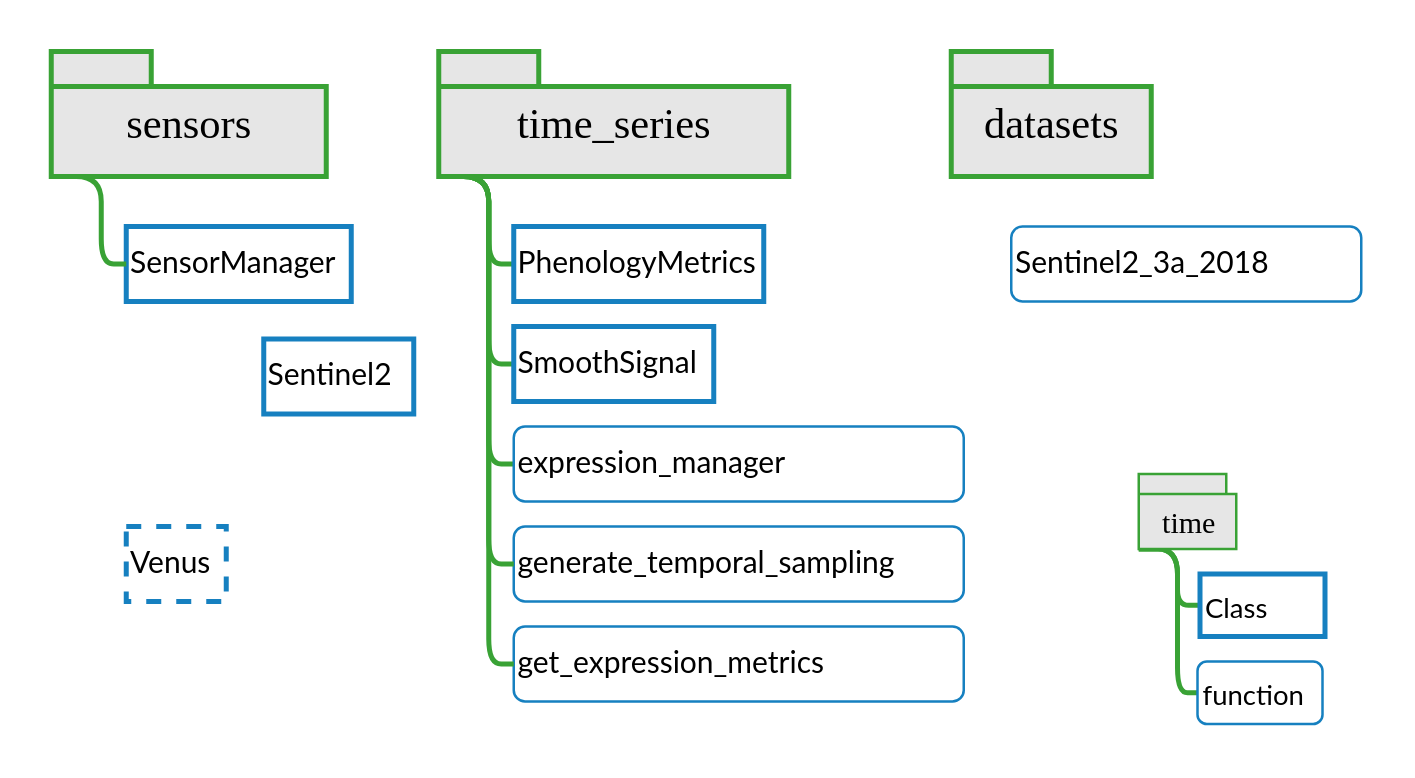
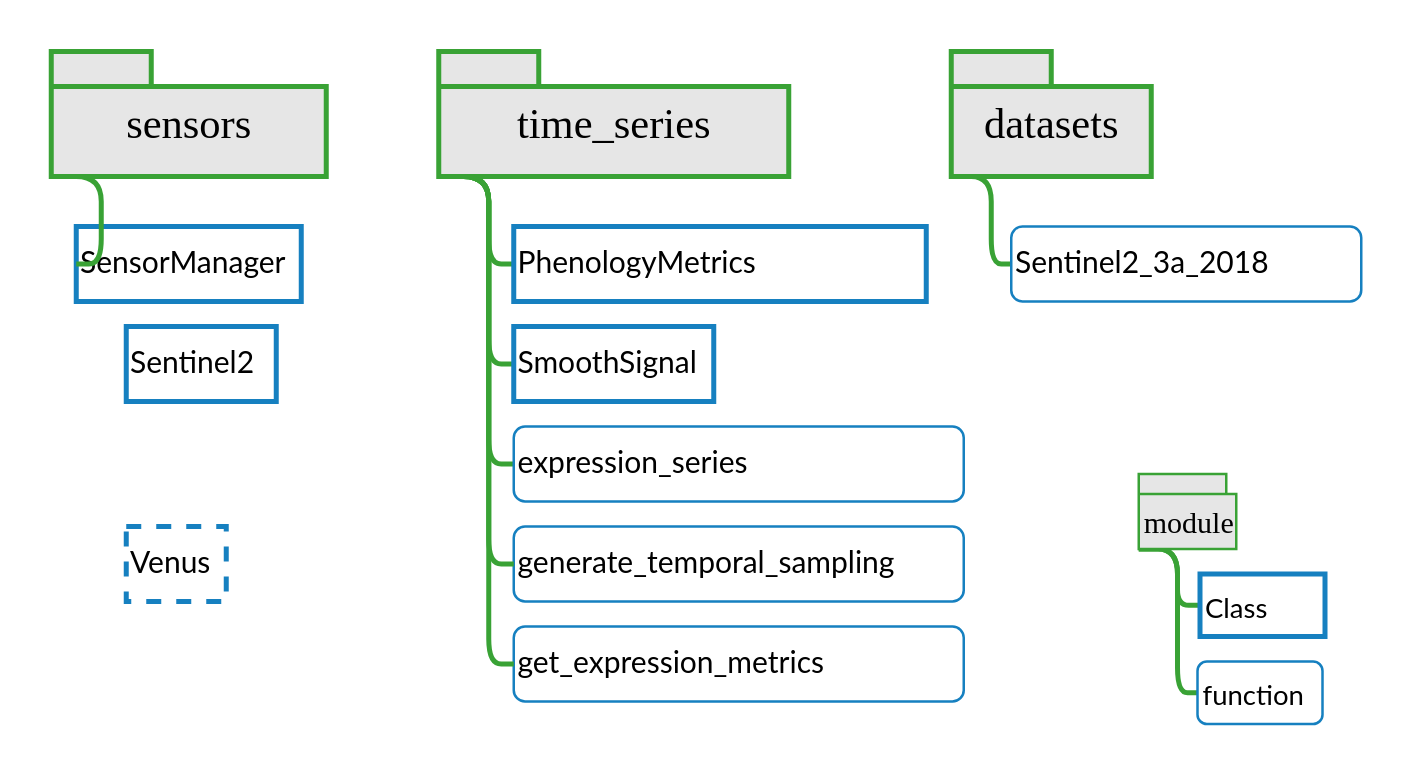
  <mxCell id="0" />
  <mxCell id="1" parent="0" />
- <mxCell id="2" value="SensorManager" style="html=1;align=left;rounded=0;fillColor=none;strokeColor=#1680c0;gradientColor=none;glass=0;gradientDirection=east;strokeWidth=2;fontFamily=Lato;" parent="1" vertex="1"><mxGeometry x="50" y="90" width="90" height="30" as="geometry" /></mxCell>
+ <mxCell id="2" value="SensorManager" style="html=1;align=left;rounded=0;fillColor=none;strokeColor=#1680c0;gradientColor=none;glass=0;gradientDirection=east;strokeWidth=2;fontFamily=Lato;" parent="1" vertex="1"><mxGeometry x="30" y="90" width="90" height="30" as="geometry" /></mxCell>
  <mxCell id="3" style="edgeStyle=orthogonalEdgeStyle;rounded=1;orthogonalLoop=1;jettySize=auto;html=1;exitX=0;exitY=0;exitDx=0;exitDy=50;exitPerimeter=0;entryX=0;entryY=0.5;entryDx=0;entryDy=0;endArrow=none;endFill=0;strokeColor=#39a235;strokeWidth=2;fontFamily=Oswald;fontSize=17;" parent="1" source="4" target="2" edge="1"><mxGeometry relative="1" as="geometry"><Array as="points"><mxPoint x="40" y="70" /><mxPoint x="40" y="105" /></Array></mxGeometry></mxCell>
  <mxCell id="4" value="sensors" style="shape=folder;fontStyle=0;spacingTop=10;tabWidth=40;tabHeight=14;tabPosition=left;html=1;fillColor=#E6E6E6;strokeColor=#39a235;strokeWidth=2;fontFamily=Oswald;fontSize=17;" parent="1" vertex="1"><mxGeometry x="20" y="20" width="110" height="50" as="geometry" /></mxCell>
  <mxCell id="5" style="edgeStyle=orthogonalEdgeStyle;rounded=1;orthogonalLoop=1;jettySize=auto;html=1;exitX=0;exitY=0;exitDx=0;exitDy=50;exitPerimeter=0;entryX=0;entryY=0.5;entryDx=0;entryDy=0;endArrow=none;endFill=0;strokeWidth=2;strokeColor=#39a235;fontFamily=Lato;" parent="1" source="7" target="10" edge="1"><mxGeometry relative="1" as="geometry"><Array as="points"><mxPoint x="195" y="105" /></Array></mxGeometry></mxCell>
  <mxCell id="6" style="edgeStyle=orthogonalEdgeStyle;rounded=1;orthogonalLoop=1;jettySize=auto;html=1;exitX=0;exitY=0;exitDx=0;exitDy=50;exitPerimeter=0;entryX=0;entryY=0.5;entryDx=0;entryDy=0;endArrow=none;endFill=0;strokeWidth=2;strokeColor=#39a235;fontFamily=Lato;" parent="1" source="7" edge="1"><mxGeometry relative="1" as="geometry"><Array as="points"><mxPoint x="195" y="145" /></Array><mxPoint x="205" y="145" as="targetPoint" /></mxGeometry></mxCell>
  <mxCell id="7" value="time_series" style="shape=folder;fontStyle=0;spacingTop=10;tabWidth=40;tabHeight=14;tabPosition=left;html=1;fillColor=#E6E6E6;strokeColor=#39a235;strokeWidth=2;fontFamily=Oswald;fontSize=17;" parent="1" vertex="1"><mxGeometry x="175" y="20" width="140" height="50" as="geometry" /></mxCell>
+ <mxCell id="8" style="edgeStyle=orthogonalEdgeStyle;rounded=1;orthogonalLoop=1;jettySize=auto;html=1;exitX=0;exitY=0;exitDx=0;exitDy=50;exitPerimeter=0;entryX=0;entryY=0.5;entryDx=0;entryDy=0;endArrow=none;endFill=0;strokeColor=#39a235;strokeWidth=2;fontFamily=Oswald;fontSize=17;" parent="1" source="9" target="11" edge="1"><mxGeometry relative="1" as="geometry"><Array as="points"><mxPoint x="396" y="70" /><mxPoint x="396" y="105" /></Array></mxGeometry></mxCell>
  <mxCell id="9" value="datasets" style="shape=folder;fontStyle=0;spacingTop=10;tabWidth=40;tabHeight=14;tabPosition=left;html=1;fillColor=#E6E6E6;strokeColor=#39a235;strokeWidth=2;fontFamily=Oswald;fontSize=17;" parent="1" vertex="1"><mxGeometry x="380" y="20" width="80" height="50" as="geometry" /></mxCell>
- <mxCell id="10" value="PhenologyMetrics" style="html=1;align=left;rounded=0;fillColor=none;strokeColor=#1680c0;gradientColor=none;glass=0;gradientDirection=east;strokeWidth=2;fontFamily=Lato;" parent="1" vertex="1"><mxGeometry x="205" y="90" width="100" height="30" as="geometry" /></mxCell>
+ <mxCell id="10" value="PhenologyMetrics" style="html=1;align=left;rounded=0;fillColor=none;strokeColor=#1680c0;gradientColor=none;glass=0;gradientDirection=east;strokeWidth=2;fontFamily=Lato;" parent="1" vertex="1"><mxGeometry x="205" y="90" width="165" height="30" as="geometry" /></mxCell>
  <mxCell id="11" value="Sentinel2_3a_2018" style="html=1;align=left;fillColor=none;strokeColor=#1680C0;gradientColor=none;glass=1;rounded=1;fontFamily=Lato;" parent="1" vertex="1"><mxGeometry x="404" y="90" width="140" height="30" as="geometry" /></mxCell>
  <mxCell id="12" value="Venus" style="html=1;align=left;fillColor=none;strokeColor=#1680c0;gradientColor=none;glass=0;rounded=0;fontFamily=Lato;strokeWidth=2;gradientDirection=east;dashed=1;" parent="1" vertex="1"><mxGeometry x="50" y="210" width="40" height="30" as="geometry" /></mxCell>
- <mxCell id="13" value="Sentinel2" style="text;html=1;fillColor=none;strokeColor=#1680c0;gradientColor=none;glass=0;rounded=0;fontFamily=Lato;verticalAlign=middle;strokeWidth=2;gradientDirection=east;" parent="1" vertex="1"><mxGeometry x="105" y="135" width="60" height="30" as="geometry" /></mxCell>
+ <mxCell id="13" value="Sentinel2" style="text;html=1;fillColor=none;strokeColor=#1680c0;gradientColor=none;glass=0;rounded=0;fontFamily=Lato;verticalAlign=middle;strokeWidth=2;gradientDirection=east;" parent="1" vertex="1"><mxGeometry x="50" y="130" width="60" height="30" as="geometry" /></mxCell>
  <mxCell id="14" style="edgeStyle=orthogonalEdgeStyle;rounded=1;orthogonalLoop=1;jettySize=auto;html=1;exitX=0;exitY=0;exitDx=0;exitDy=30;exitPerimeter=0;entryX=0;entryY=0.5;entryDx=0;entryDy=0;endArrow=none;endFill=0;strokeColor=#39a235;strokeWidth=2;fontFamily=Oswald;fontSize=12;" parent="1" source="16" target="17" edge="1"><mxGeometry relative="1" as="geometry"><Array as="points"><mxPoint x="470.5" y="219" /><mxPoint x="470.5" y="242" /></Array></mxGeometry></mxCell>
  <mxCell id="15" style="edgeStyle=orthogonalEdgeStyle;rounded=1;orthogonalLoop=1;jettySize=auto;html=1;exitX=0;exitY=0;exitDx=0;exitDy=30;exitPerimeter=0;entryX=0;entryY=0.5;entryDx=0;entryDy=0;endArrow=none;endFill=0;strokeColor=#39a235;strokeWidth=2;fontFamily=Oswald;fontSize=12;" parent="1" source="16" target="18" edge="1"><mxGeometry relative="1" as="geometry"><Array as="points"><mxPoint x="470.5" y="219" /><mxPoint x="470.5" y="277" /></Array></mxGeometry></mxCell>
- <mxCell id="16" value="time" style="shape=folder;fontStyle=0;spacingTop=10;tabWidth=35;tabHeight=8;tabPosition=left;html=1;fillColor=#E6E6E6;strokeColor=#39a235;strokeWidth=1;fontFamily=Oswald;fontSize=12;" parent="1" vertex="1"><mxGeometry x="455" y="189" width="39" height="30" as="geometry" /></mxCell>
+ <mxCell id="16" value="module" style="shape=folder;fontStyle=0;spacingTop=10;tabWidth=35;tabHeight=8;tabPosition=left;html=1;fillColor=#E6E6E6;strokeColor=#39a235;strokeWidth=1;fontFamily=Oswald;fontSize=12;" parent="1" vertex="1"><mxGeometry x="455" y="189" width="39" height="30" as="geometry" /></mxCell>
  <mxCell id="17" value="Class" style="text;html=1;rounded=0;fillColor=none;strokeColor=#1680c0;gradientColor=none;glass=0;gradientDirection=east;strokeWidth=2;fontFamily=Lato;verticalAlign=middle;fontSize=11;" parent="1" vertex="1"><mxGeometry x="479.5" y="229" width="50" height="25" as="geometry" /></mxCell>
  <mxCell id="18" value="function" style="text;html=1;fillColor=none;strokeColor=#1680C0;gradientColor=none;glass=1;rounded=1;fontFamily=Lato;verticalAlign=middle;fontSize=11;" parent="1" vertex="1"><mxGeometry x="478.5" y="264" width="50" height="25" as="geometry" /></mxCell>
  <mxCell id="19" value="SmoothSignal" style="html=1;align=left;rounded=0;fillColor=none;strokeColor=#1680c0;gradientColor=none;glass=0;gradientDirection=east;strokeWidth=2;fontFamily=Lato;" parent="1" vertex="1"><mxGeometry x="205" y="130" width="80" height="30" as="geometry" /></mxCell>
  <mxCell id="20" value="generate_temporal_sampling" style="text;html=1;rounded=1;fontFamily=Lato;verticalAlign=middle;strokeColor=#1680C0;glass=1;" parent="1" vertex="1"><mxGeometry x="205" y="210" width="180" height="30" as="geometry" /></mxCell>
  <mxCell id="21" style="edgeStyle=orthogonalEdgeStyle;rounded=1;orthogonalLoop=1;jettySize=auto;html=1;exitX=0;exitY=0;exitDx=0;exitDy=50;exitPerimeter=0;entryX=0;entryY=0.5;entryDx=0;entryDy=0;endArrow=none;endFill=0;strokeWidth=2;strokeColor=#39a235;fontFamily=Lato;" parent="1" target="23" edge="1"><mxGeometry relative="1" as="geometry"><Array as="points"><mxPoint x="195" y="70" /><mxPoint x="195" y="185" /></Array><mxPoint x="175" y="70" as="sourcePoint" /><mxPoint x="205" y="145" as="targetPoint" /></mxGeometry></mxCell>
  <mxCell id="22" style="edgeStyle=orthogonalEdgeStyle;rounded=1;orthogonalLoop=1;jettySize=auto;html=1;exitX=0;exitY=0;exitDx=0;exitDy=50;exitPerimeter=0;entryX=0;entryY=0.5;entryDx=0;entryDy=0;endArrow=none;endFill=0;strokeWidth=2;strokeColor=#39a235;fontFamily=Lato;" parent="1" target="20" edge="1"><mxGeometry relative="1" as="geometry"><Array as="points"><mxPoint x="195" y="70" /><mxPoint x="195" y="225" /></Array><mxPoint x="175" y="70" as="sourcePoint" /><mxPoint x="205" y="185" as="targetPoint" /></mxGeometry></mxCell>
- <mxCell id="23" value="expression_manager" style="text;html=1;rounded=1;fontFamily=Lato;verticalAlign=middle;strokeColor=#1680C0;glass=1;" vertex="1" parent="1"><mxGeometry x="205" y="170" width="180" height="30" as="geometry" /></mxCell>
+ <mxCell id="23" value="expression_series" style="text;html=1;rounded=1;fontFamily=Lato;verticalAlign=middle;strokeColor=#1680C0;glass=1;" vertex="1" parent="1"><mxGeometry x="205" y="170" width="180" height="30" as="geometry" /></mxCell>
  <mxCell id="24" value="get_expression_metrics" style="text;html=1;rounded=1;fontFamily=Lato;verticalAlign=middle;strokeColor=#1680C0;glass=1;" vertex="1" parent="1"><mxGeometry x="205" y="250" width="180" height="30" as="geometry" /></mxCell>
  <mxCell id="25" style="edgeStyle=orthogonalEdgeStyle;rounded=1;orthogonalLoop=1;jettySize=auto;html=1;exitX=0;exitY=0;exitDx=0;exitDy=50;exitPerimeter=0;entryX=0;entryY=0.5;entryDx=0;entryDy=0;endArrow=none;endFill=0;strokeWidth=2;strokeColor=#39a235;fontFamily=Lato;" edge="1" parent="1" target="24"><mxGeometry relative="1" as="geometry"><Array as="points"><mxPoint x="195" y="70" /><mxPoint x="195" y="265" /></Array><mxPoint x="175" y="70" as="sourcePoint" /><mxPoint x="205" y="225" as="targetPoint" /></mxGeometry></mxCell>
